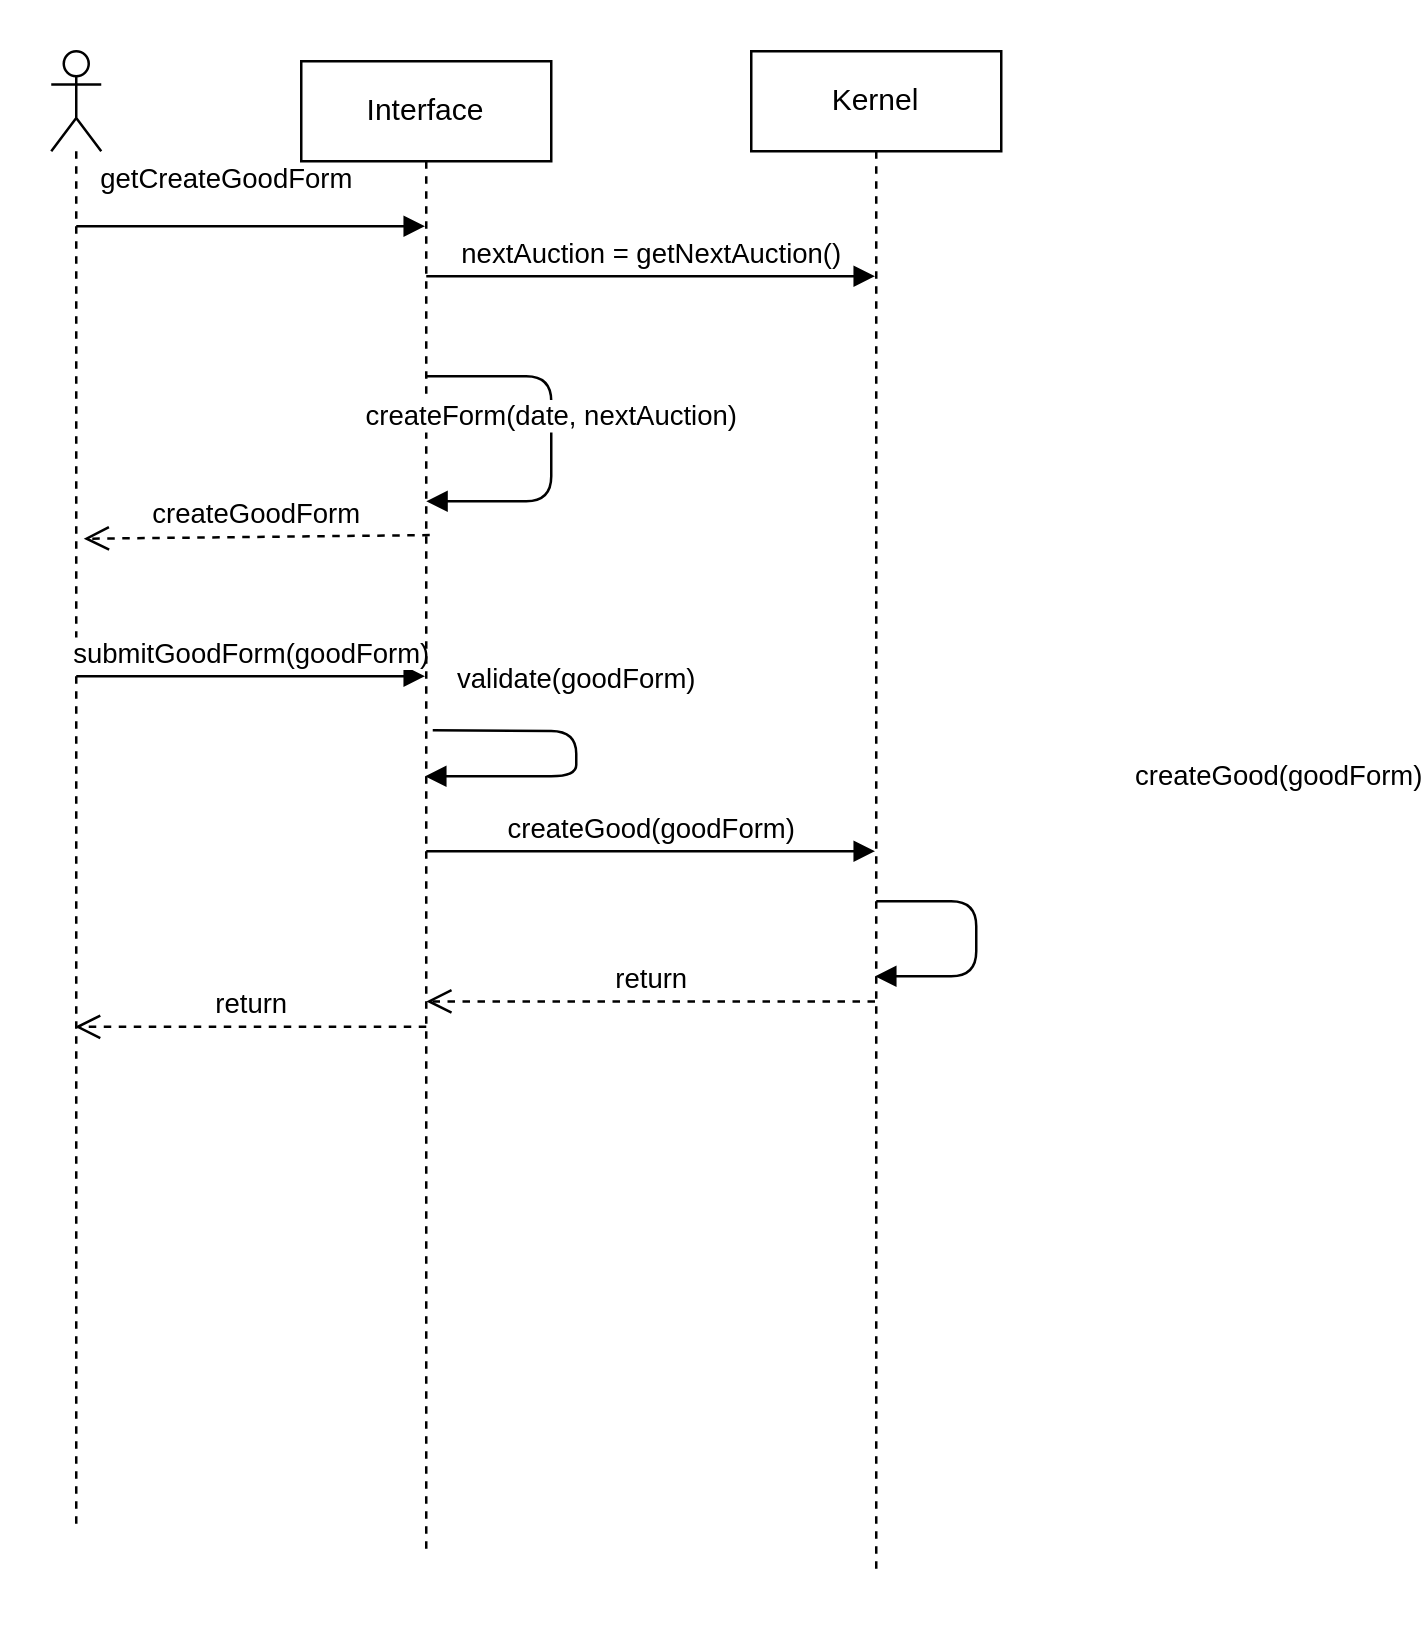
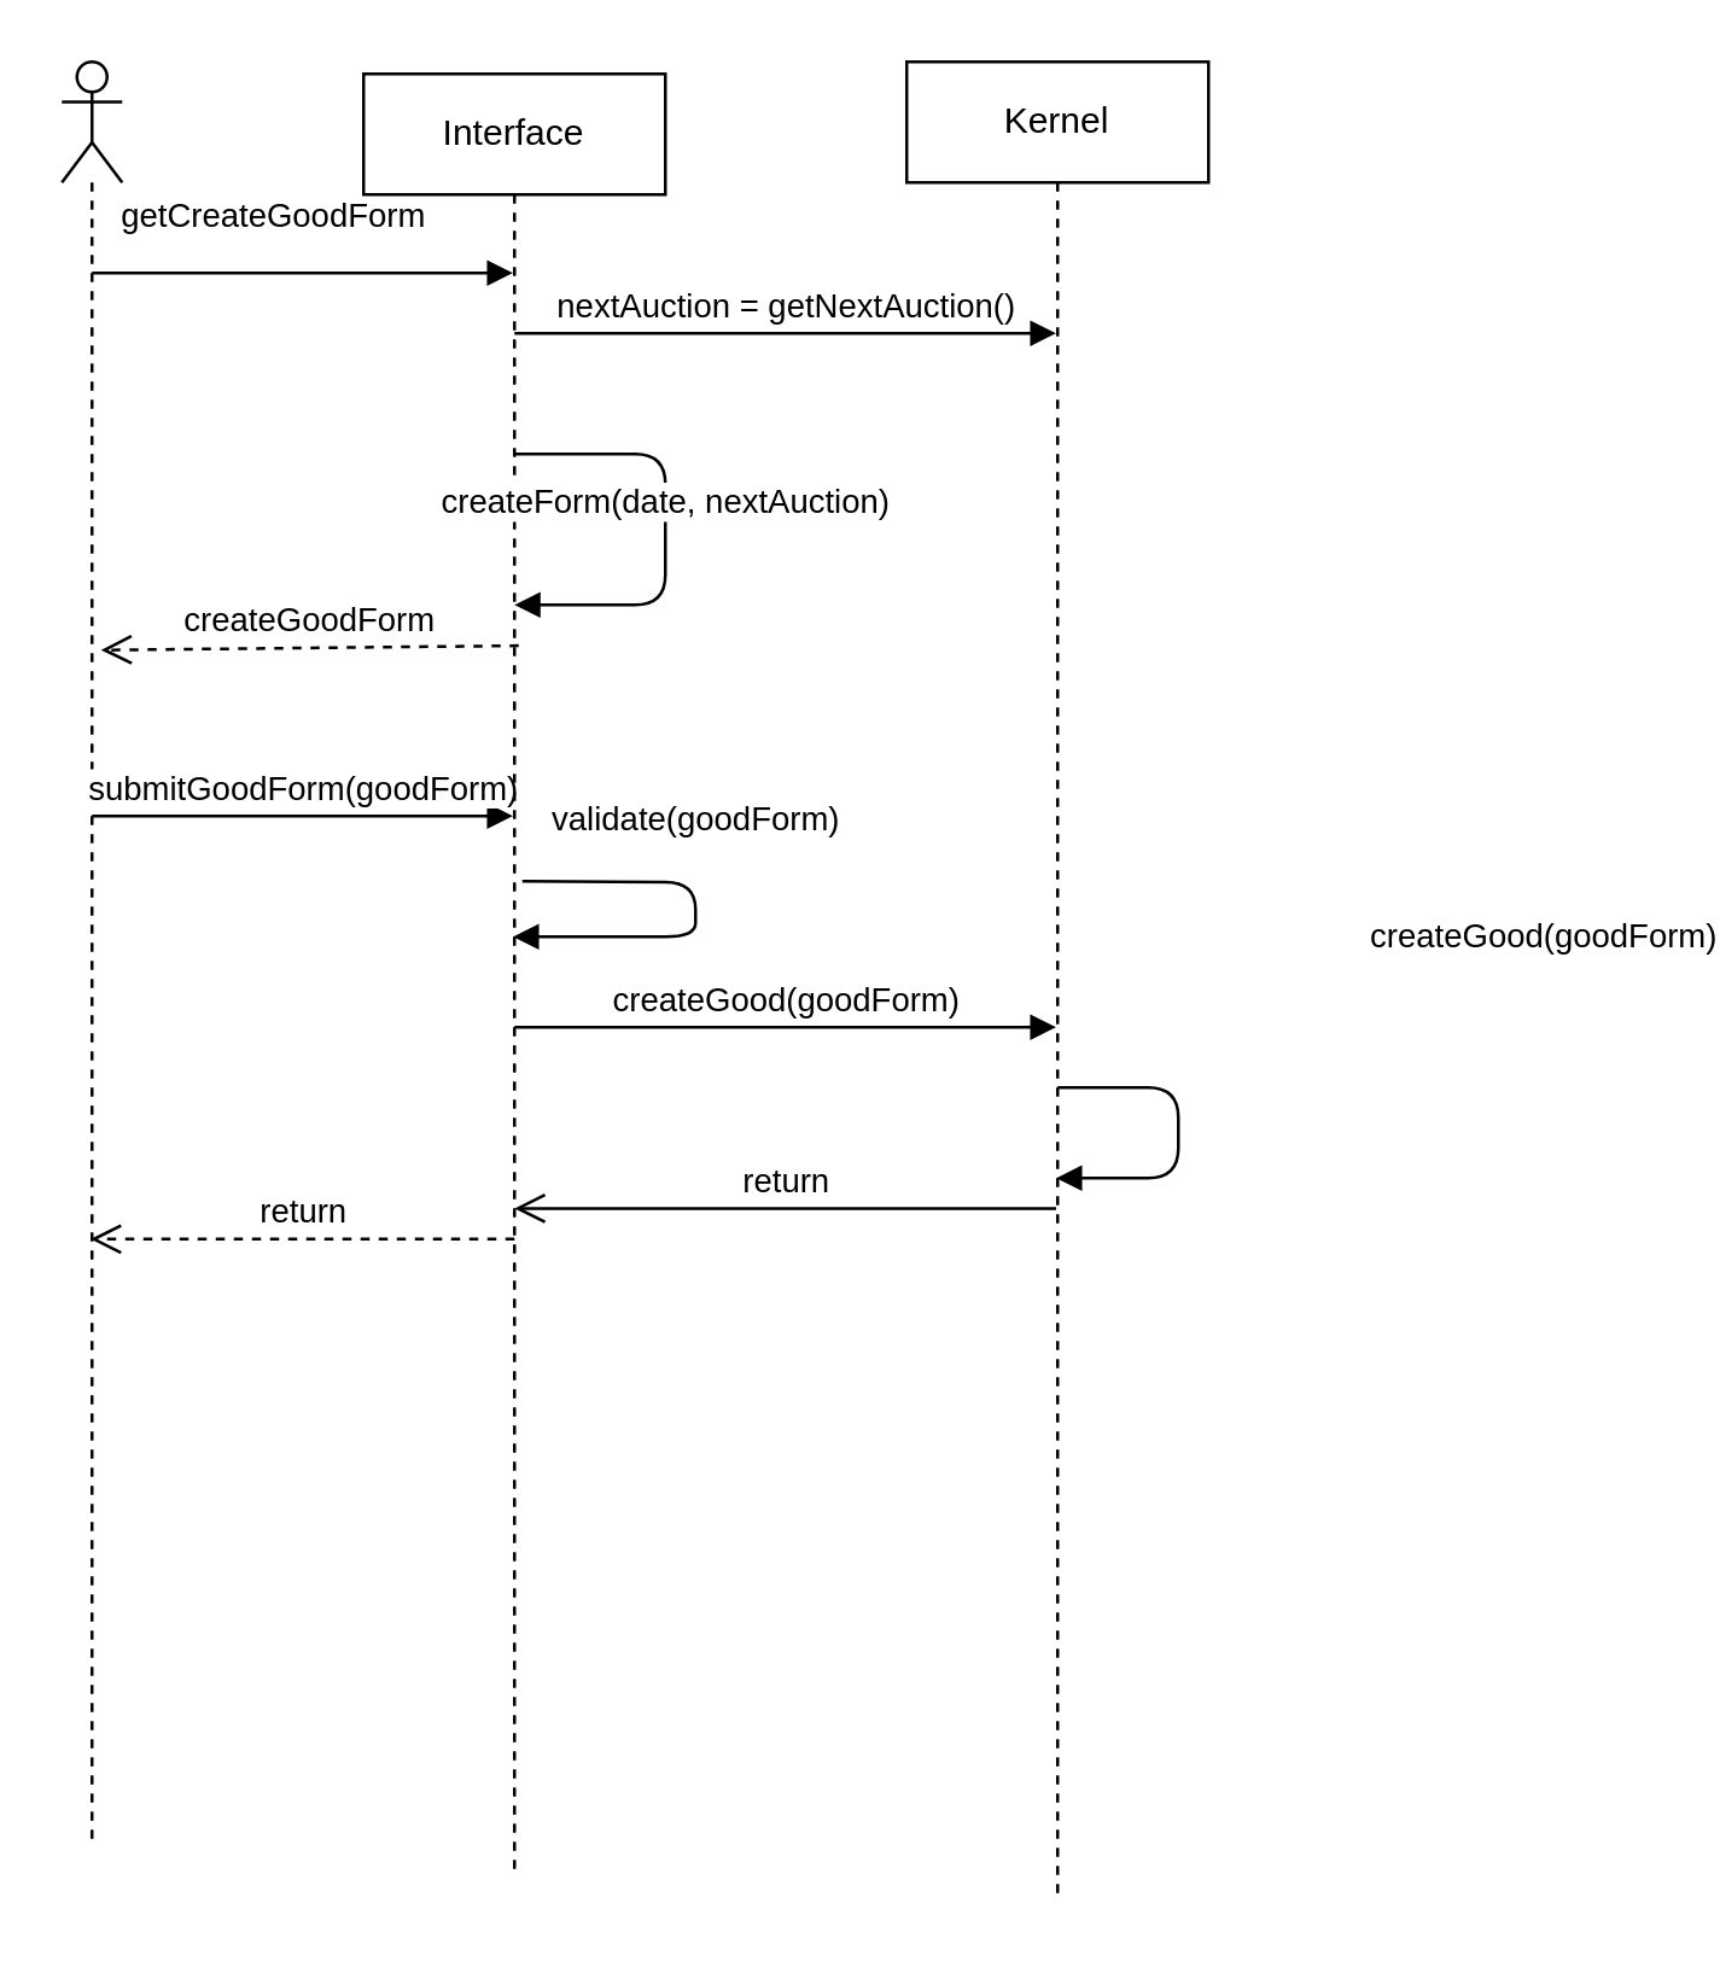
  <mxCell id="0" />
  <mxCell id="1" parent="0" />
  <mxCell id="2" value="" style="shape=umlLifeline;participant=umlActor;perimeter=lifelinePerimeter;whiteSpace=wrap;html=1;container=1;collapsible=0;recursiveResize=0;verticalAlign=top;spacingTop=36;labelBackgroundColor=#ffffff;outlineConnect=0;" vertex="1" parent="1"><mxGeometry x="20" y="20" width="20" height="590" as="geometry" /></mxCell>
  <mxCell id="3" value="&lt;div&gt;getCreateGoodForm&lt;/div&gt;" style="html=1;verticalAlign=bottom;endArrow=block;" edge="1" parent="2" target="5"><mxGeometry x="-0.14" y="10" width="80" relative="1" as="geometry"><mxPoint x="10" y="70" as="sourcePoint" /><mxPoint x="90" y="70" as="targetPoint" /><mxPoint as="offset" /></mxGeometry></mxCell>
  <mxCell id="4" value="submitGoodForm(goodForm)" style="html=1;verticalAlign=bottom;endArrow=block;" edge="1" parent="2" target="5"><mxGeometry width="80" relative="1" as="geometry"><mxPoint x="10" y="250" as="sourcePoint" /><mxPoint x="90" y="250" as="targetPoint" /></mxGeometry></mxCell>
  <mxCell id="5" value="Interface" style="shape=umlLifeline;perimeter=lifelinePerimeter;whiteSpace=wrap;html=1;container=1;collapsible=0;recursiveResize=0;outlineConnect=0;" vertex="1" parent="1"><mxGeometry x="120" y="24" width="100" height="596" as="geometry" /></mxCell>
  <mxCell id="6" value="nextAuction = getNextAuction()" style="html=1;verticalAlign=bottom;endArrow=block;" edge="1" parent="5" target="9"><mxGeometry width="80" relative="1" as="geometry"><mxPoint x="50" y="86" as="sourcePoint" /><mxPoint x="130" y="86" as="targetPoint" /></mxGeometry></mxCell>
  <mxCell id="7" value="createForm(date, nextAuction)" style="html=1;verticalAlign=bottom;endArrow=block;" edge="1" parent="5"><mxGeometry width="80" relative="1" as="geometry"><mxPoint x="50" y="126" as="sourcePoint" /><mxPoint x="50" y="176" as="targetPoint" /><Array as="points"><mxPoint x="100" y="126" /><mxPoint x="100" y="176" /></Array></mxGeometry></mxCell>
  <mxCell id="8" value="createGood(goodForm)" style="html=1;verticalAlign=bottom;endArrow=block;" edge="1" parent="5" target="9"><mxGeometry width="80" relative="1" as="geometry"><mxPoint x="50" y="316" as="sourcePoint" /><mxPoint x="130" y="316" as="targetPoint" /></mxGeometry></mxCell>
  <mxCell id="9" value="Kernel" style="shape=umlLifeline;perimeter=lifelinePerimeter;whiteSpace=wrap;html=1;container=1;collapsible=0;recursiveResize=0;outlineConnect=0;" vertex="1" parent="1"><mxGeometry x="300" y="20" width="100" height="610" as="geometry" /></mxCell>
  <mxCell id="10" value="&lt;div&gt;createGood(goodForm)&lt;/div&gt;" style="html=1;verticalAlign=bottom;endArrow=block;" edge="1" parent="9" target="9"><mxGeometry x="0.272" y="-61" width="80" relative="1" as="geometry"><mxPoint x="50" y="340" as="sourcePoint" /><mxPoint x="90" y="390" as="targetPoint" /><Array as="points"><mxPoint x="90" y="340" /><mxPoint x="90" y="370" /></Array><mxPoint x="121" y="-10" as="offset" /></mxGeometry></mxCell>
  <mxCell id="11" value="createGoodForm" style="html=1;verticalAlign=bottom;endArrow=open;dashed=1;endSize=8;exitX=0.514;exitY=0.318;exitDx=0;exitDy=0;exitPerimeter=0;" edge="1" parent="1" source="5"><mxGeometry relative="1" as="geometry"><mxPoint x="80" y="215" as="sourcePoint" /><mxPoint x="33" y="215" as="targetPoint" /></mxGeometry></mxCell>
  <mxCell id="12" value="validate(goodForm)" style="html=1;verticalAlign=bottom;endArrow=block;exitX=0.526;exitY=0.449;exitDx=0;exitDy=0;exitPerimeter=0;" edge="1" parent="1" source="5" target="5"><mxGeometry x="-0.154" y="12" width="80" relative="1" as="geometry"><mxPoint x="190" y="290" as="sourcePoint" /><mxPoint x="280" y="290" as="targetPoint" /><Array as="points"><mxPoint x="230" y="292" /><mxPoint x="230" y="310" /></Array><mxPoint x="-12" y="-12" as="offset" /></mxGeometry></mxCell>
- <mxCell id="13" value="return" style="html=1;verticalAlign=bottom;endArrow=open;dashed=1;endSize=8;entryX=0.5;entryY=0.631;entryDx=0;entryDy=0;entryPerimeter=0;" edge="1" parent="1" source="9" target="5"><mxGeometry relative="1" as="geometry"><mxPoint x="340" y="400" as="sourcePoint" /><mxPoint x="260" y="400" as="targetPoint" /></mxGeometry></mxCell>
+ <mxCell id="13" value="return" style="html=1;verticalAlign=bottom;endArrow=open;dashed=0;endSize=8;entryX=0.5;entryY=0.631;entryDx=0;entryDy=0;entryPerimeter=0;" edge="1" parent="1" source="9" target="5"><mxGeometry relative="1" as="geometry"><mxPoint x="340" y="400" as="sourcePoint" /><mxPoint x="260" y="400" as="targetPoint" /></mxGeometry></mxCell>
  <mxCell id="14" value="return" style="html=1;verticalAlign=bottom;endArrow=open;dashed=1;endSize=8;exitX=0.5;exitY=0.648;exitDx=0;exitDy=0;exitPerimeter=0;" edge="1" parent="1" source="5" target="2"><mxGeometry relative="1" as="geometry"><mxPoint x="130" y="410" as="sourcePoint" /><mxPoint x="50" y="410" as="targetPoint" /></mxGeometry></mxCell>
